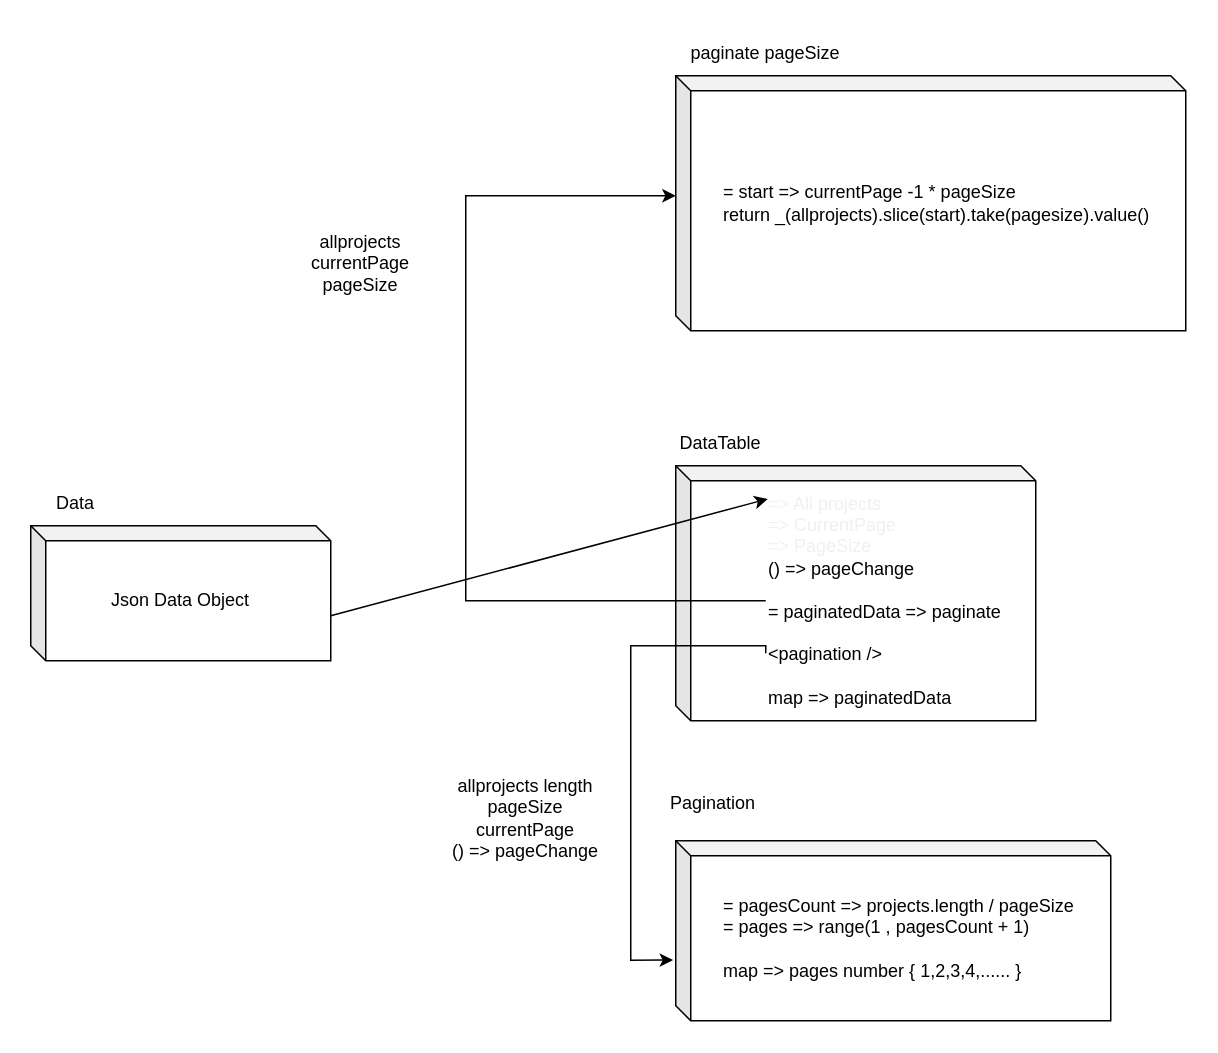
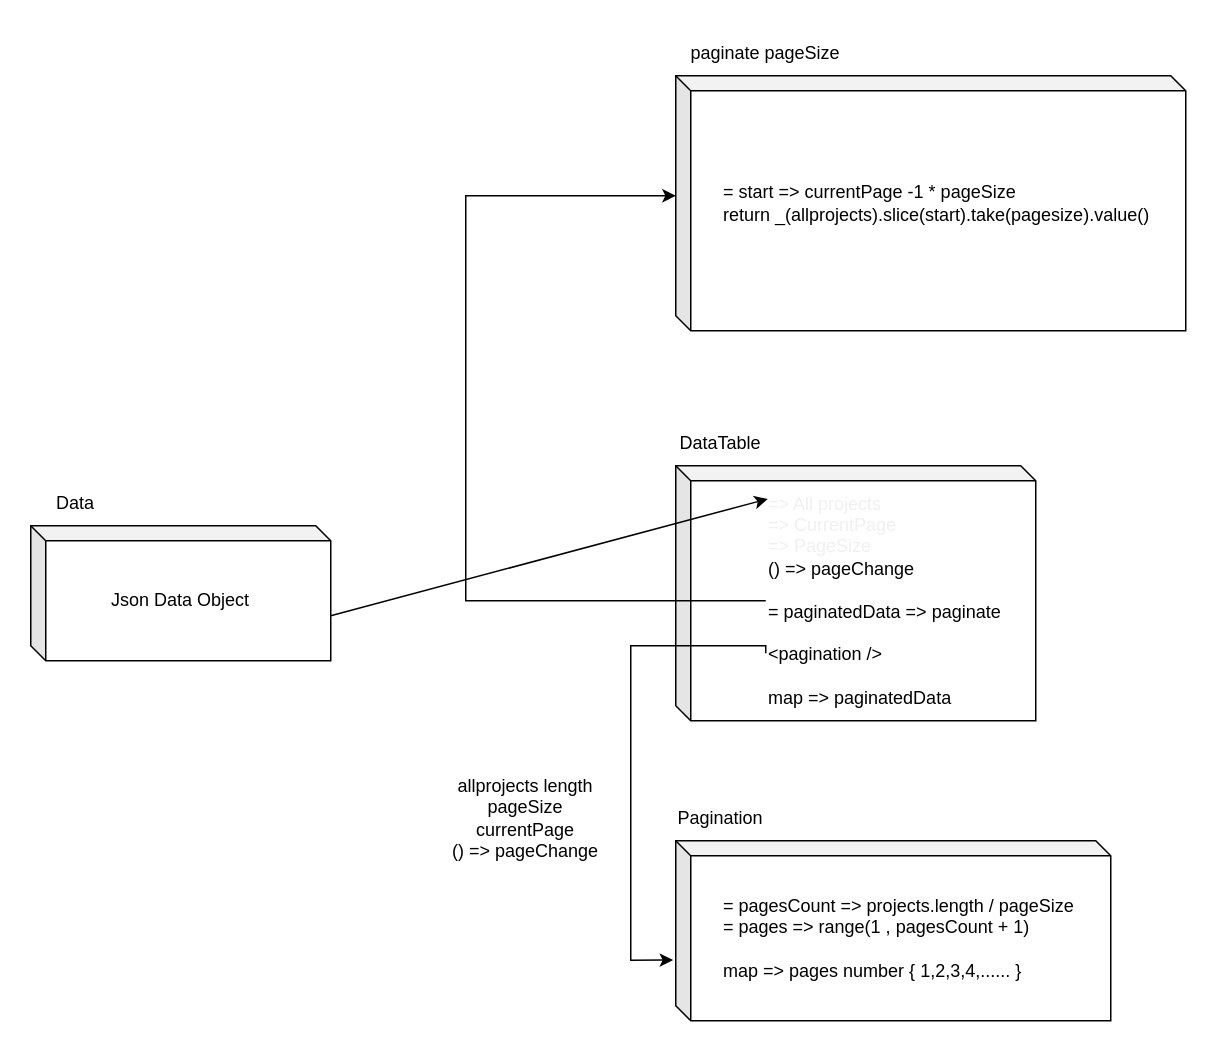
  <mxCell id="0" />
  <mxCell id="1" parent="0" />
  <mxCell id="2" value="" style="shape=cube;whiteSpace=wrap;html=1;boundedLbl=1;backgroundOutline=1;darkOpacity=0.05;darkOpacity2=0.1;size=10;" vertex="1" parent="1"><mxGeometry x="20" y="350" width="200" height="90" as="geometry" /></mxCell>
  <mxCell id="3" value="Data" style="text;html=1;strokeColor=none;fillColor=none;align=center;verticalAlign=middle;whiteSpace=wrap;rounded=0;" vertex="1" parent="1"><mxGeometry x="20" y="320" width="60" height="30" as="geometry" /></mxCell>
  <mxCell id="4" value="Json Data Object" style="text;html=1;strokeColor=none;fillColor=none;align=center;verticalAlign=middle;whiteSpace=wrap;rounded=0;" vertex="1" parent="1"><mxGeometry x="70" y="380" width="100" height="40" as="geometry" /></mxCell>
  <mxCell id="5" value="" style="shape=cube;whiteSpace=wrap;html=1;boundedLbl=1;backgroundOutline=1;darkOpacity=0.05;darkOpacity2=0.1;size=10;" vertex="1" parent="1"><mxGeometry x="450" y="310" width="240" height="170" as="geometry" /></mxCell>
  <mxCell id="6" value="DataTable" style="text;html=1;strokeColor=none;fillColor=none;align=center;verticalAlign=middle;whiteSpace=wrap;rounded=0;" vertex="1" parent="1"><mxGeometry x="450" y="280" width="60" height="30" as="geometry" /></mxCell>
  <mxCell id="7" value="&lt;div style=&quot;&quot;&gt;&lt;span data-darkreader-inline-color=&quot;&quot; data-darkreader-inline-bgcolor=&quot;&quot; style=&quot;background-color: initial; color: rgb(240, 240, 240); --darkreader-inline-bgcolor: initial; --darkreader-inline-color:#dfdcd7;&quot;&gt;=&amp;gt; All projects&lt;/span&gt;&lt;/div&gt;&lt;div style=&quot;&quot;&gt;&lt;span data-darkreader-inline-color=&quot;&quot; data-darkreader-inline-bgcolor=&quot;&quot; style=&quot;background-color: initial; color: rgb(240, 240, 240); --darkreader-inline-bgcolor: initial; --darkreader-inline-color:#dfdcd7;&quot;&gt;=&amp;gt; CurrentPage&lt;/span&gt;&lt;/div&gt;&lt;div style=&quot;&quot;&gt;&lt;span data-darkreader-inline-color=&quot;&quot; data-darkreader-inline-bgcolor=&quot;&quot; style=&quot;background-color: initial; color: rgb(240, 240, 240); --darkreader-inline-bgcolor: initial; --darkreader-inline-color:#dfdcd7;&quot;&gt;=&amp;gt; PageSize&lt;/span&gt;&lt;/div&gt;&lt;div style=&quot;&quot;&gt;() =&amp;gt; pageChange&lt;/div&gt;&lt;div style=&quot;&quot;&gt;&lt;br&gt;&lt;/div&gt;&lt;div style=&quot;&quot;&gt;= paginatedData =&amp;gt; paginate&lt;/div&gt;&lt;div style=&quot;&quot;&gt;&lt;br&gt;&lt;/div&gt;&lt;div style=&quot;&quot;&gt;&amp;lt;pagination /&amp;gt;&lt;/div&gt;&lt;div style=&quot;&quot;&gt;&lt;br&gt;&lt;/div&gt;&lt;div style=&quot;&quot;&gt;map =&amp;gt; paginatedData&lt;/div&gt;" style="text;html=1;strokeColor=none;fillColor=none;align=left;verticalAlign=middle;whiteSpace=wrap;rounded=0;" vertex="1" parent="1"><mxGeometry x="510" y="330" width="170" height="140" as="geometry" /></mxCell>
  <mxCell id="8" value="" style="shape=cube;whiteSpace=wrap;html=1;boundedLbl=1;backgroundOutline=1;darkOpacity=0.05;darkOpacity2=0.1;size=10;" vertex="1" parent="1"><mxGeometry x="450" y="560" width="290" height="120" as="geometry" /></mxCell>
- <mxCell id="9" value="Pagination" style="text;html=1;strokeColor=none;fillColor=none;align=center;verticalAlign=middle;whiteSpace=wrap;rounded=0;" vertex="1" parent="1"><mxGeometry x="445" y="520" width="60" height="30" as="geometry" /></mxCell>
+ <mxCell id="9" value="Pagination" style="text;html=1;strokeColor=none;fillColor=none;align=center;verticalAlign=middle;whiteSpace=wrap;rounded=0;" vertex="1" parent="1"><mxGeometry x="450" y="530" width="60" height="30" as="geometry" /></mxCell>
  <mxCell id="10" value="&lt;div style=&quot;&quot;&gt;= pagesCount =&amp;gt; projects.length / pageSize&lt;/div&gt;&lt;div style=&quot;&quot;&gt;= pages =&amp;gt; range(1 , pagesCount + 1)&lt;/div&gt;&lt;div style=&quot;&quot;&gt;&lt;br&gt;&lt;/div&gt;&lt;div style=&quot;&quot;&gt;map =&amp;gt; pages number { 1,2,3,4,...... }&lt;/div&gt;" style="text;html=1;strokeColor=none;fillColor=none;align=left;verticalAlign=middle;whiteSpace=wrap;rounded=0;" vertex="1" parent="1"><mxGeometry x="480" y="570" width="275" height="110" as="geometry" /></mxCell>
  <mxCell id="11" value="" style="shape=cube;whiteSpace=wrap;html=1;boundedLbl=1;backgroundOutline=1;darkOpacity=0.05;darkOpacity2=0.1;size=10;" vertex="1" parent="1"><mxGeometry x="450" y="50" width="340" height="170" as="geometry" /></mxCell>
  <mxCell id="12" value="paginate pageSize" style="text;html=1;strokeColor=none;fillColor=none;align=center;verticalAlign=middle;whiteSpace=wrap;rounded=0;" vertex="1" parent="1"><mxGeometry x="450" y="20" width="120" height="30" as="geometry" /></mxCell>
  <mxCell id="13" value="&lt;div style=&quot;&quot;&gt;= start =&amp;gt; currentPage -1 * pageSize&lt;/div&gt;&lt;div style=&quot;&quot;&gt;return _(allprojects).slice(start).take(pagesize).value()&lt;/div&gt;" style="text;html=1;strokeColor=none;fillColor=none;align=left;verticalAlign=middle;whiteSpace=wrap;rounded=0;" vertex="1" parent="1"><mxGeometry x="480" y="70" width="290" height="130" as="geometry" /></mxCell>
  <mxCell id="14" value="" style="endArrow=classic;html=1;rounded=0;entryX=0.008;entryY=0.015;entryDx=0;entryDy=0;entryPerimeter=0;" edge="1" parent="1" target="7"><mxGeometry width="50" height="50" relative="1" as="geometry"><mxPoint x="220" y="410" as="sourcePoint" /><mxPoint x="270" y="360" as="targetPoint" /></mxGeometry></mxCell>
  <mxCell id="15" value="" style="edgeStyle=segmentEdgeStyle;endArrow=classic;html=1;rounded=0;entryX=-0.006;entryY=0.663;entryDx=0;entryDy=0;entryPerimeter=0;exitX=0;exitY=0.75;exitDx=0;exitDy=0;" edge="1" parent="1" source="7" target="8"><mxGeometry width="50" height="50" relative="1" as="geometry"><mxPoint x="340" y="570" as="sourcePoint" /><mxPoint x="390" y="520" as="targetPoint" /><Array as="points"><mxPoint x="510" y="430" /><mxPoint x="420" y="430" /><mxPoint x="420" y="640" /></Array></mxGeometry></mxCell>
  <mxCell id="16" value="allprojects length&lt;br&gt;pageSize&lt;br&gt;currentPage&lt;br&gt;() =&amp;gt; pageChange&lt;br&gt;" style="text;html=1;strokeColor=none;fillColor=none;align=center;verticalAlign=middle;whiteSpace=wrap;rounded=0;" vertex="1" parent="1"><mxGeometry x="280" y="500" width="140" height="90" as="geometry" /></mxCell>
  <mxCell id="17" value="" style="edgeStyle=elbowEdgeStyle;elbow=horizontal;endArrow=classic;html=1;rounded=0;" edge="1" parent="1" source="7"><mxGeometry width="50" height="50" relative="1" as="geometry"><mxPoint x="400" y="180" as="sourcePoint" /><mxPoint x="450" y="130" as="targetPoint" /><Array as="points"><mxPoint x="310" y="270" /></Array></mxGeometry></mxCell>
- <mxCell id="18" value="allprojects&lt;br&gt;currentPage&lt;br&gt;pageSize" style="text;html=1;strokeColor=none;fillColor=none;align=center;verticalAlign=middle;whiteSpace=wrap;rounded=0;" vertex="1" parent="1"><mxGeometry x="170" y="130" width="140" height="90" as="geometry" /></mxCell>
